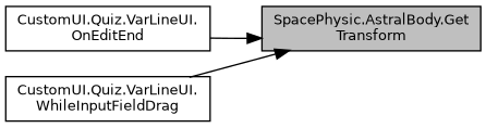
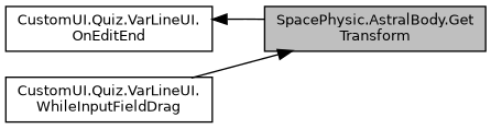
  digraph {
    rankdir=RL
    node [color=black fillcolor=white fontname=Helvetica fontsize=10 shape=record style=filled]
    edge [color=black dir=back fontname=Helvetica fontsize=10 labelfontname=Helvetica labelfontsize=10 style=solid]
    n1 [fillcolor=grey75 fontcolor=black height=0.2 label="SpacePhysic.AstralBody.Get\lTransform" width=0.4]
    n2 [height=0.2 label="CustomUI.Quiz.VarLineUI.\lOnEditEnd" width=0.4]
    n3 [height=0.2 label="CustomUI.Quiz.VarLineUI.\lWhileInputFieldDrag" width=0.4]
-   n1 -> n2
+   n2 -> n1
    n1 -> n3
  }
